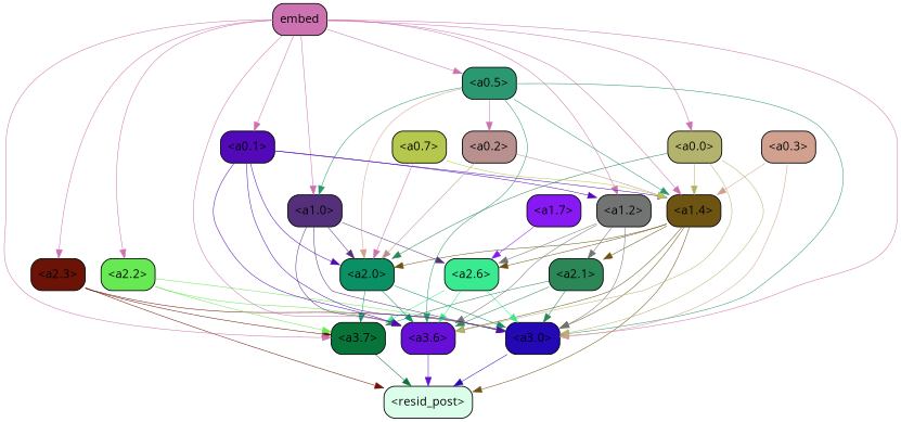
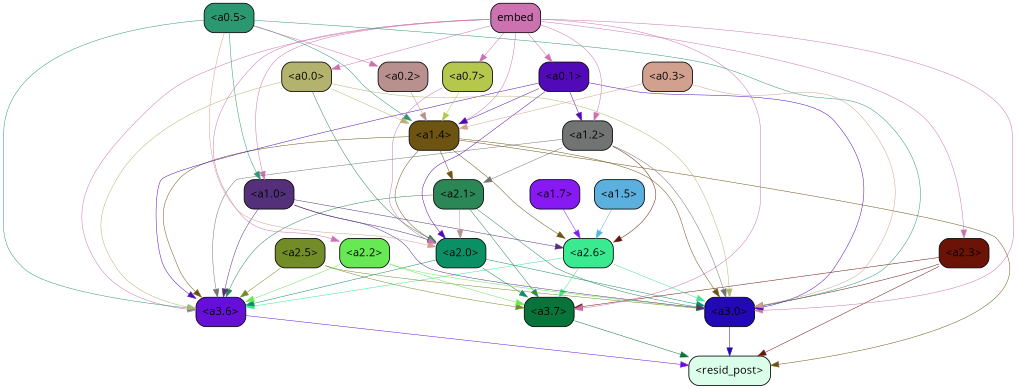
  strict digraph {
    fontname="Open Sans"
    splines=true
    node [color=black fontname="Open Sans" shape=box style="filled, rounded"]
    edge [color="#cd72b1" fontname="Open Sans" penwidth=0.6]
    "<a3.7>" [fillcolor="#08743a"]
    "<resid_post>" [fillcolor="#dbfeeb"]
    "<a3.6>" [fillcolor="#660fd7"]
    "<a3.0>" [fillcolor="#2309b5"]
    "<a2.3>" [fillcolor="#6c1307"]
    "<a1.4>" [fillcolor="#6d5412"]
    "<a2.6>" [fillcolor="#39ea91"]
    "<a2.1>" [fillcolor="#2c8757"]
    "<a2.0>" [fillcolor="#0b8f65"]
+   "<a2.5>" [fillcolor="#728c27"]
    "<a2.2>" [fillcolor="#66e953"]
    embed [fillcolor="#cd72b1"]
    "<a1.2>" [fillcolor="#717473"]
    "<a1.0>" [fillcolor="#54307a"]
    "<a0.5>" [fillcolor="#2b9871"]
    "<a0.1>" [fillcolor="#5209b8"]
    "<a0.0>" [fillcolor="#b3b36d"]
    "<a0.2>" [fillcolor="#b8908e"]
    "<a0.3>" [fillcolor="#d2a08f"]
    "<a1.7>" [fillcolor="#8719f3"]
+   "<a1.5>" [fillcolor="#5bb0dd"]
    "<a0.7>" [fillcolor="#b5c74d"]
    "<a3.7>" -> "<resid_post>" [color="#08743a"]
    "<a3.6>" -> "<resid_post>" [color="#660fd7"]
    "<a3.0>" -> "<resid_post>" [color="#2309b5"]
    "<a2.3>" -> "<a3.7>" [color="#6c1307"]
    "<a2.3>" -> "<resid_post>" [color="#6c1307"]
    "<a2.3>" -> "<a3.0>" [color="#6c1307"]
    "<a1.4>" -> "<resid_post>" [color="#6d5412"]
    "<a1.4>" -> "<a3.6>" [color="#6d5412"]
    "<a1.4>" -> "<a3.0>" [color="#6d5412"]
    "<a1.4>" -> "<a2.6>" [color="#6d5412"]
    "<a1.4>" -> "<a2.1>" [color="#6d5412"]
    "<a1.4>" -> "<a2.0>" [color="#6d5412"]
    "<a2.6>" -> "<a3.7>" [color="#39ea91"]
    "<a2.6>" -> "<a3.6>" [color="#39ea91"]
    "<a2.6>" -> "<a3.0>" [color="#39ea91"]
    "<a2.1>" -> "<a3.7>" [color="#2c8757"]
    "<a2.1>" -> "<a3.6>" [color="#2c8757"]
    "<a2.1>" -> "<a3.0>" [color="#2c8757"]
    "<a2.0>" -> "<a3.7>" [color="#0b8f65"]
    "<a2.0>" -> "<a3.6>" [color="#0b8f65"]
    "<a2.0>" -> "<a3.0>" [color="#0b8f65"]
+   "<a2.5>" -> "<a3.7>" [color="#728c27"]
+   "<a2.5>" -> "<a3.6>" [color="#728c27"]
+   "<a2.5>" -> "<a3.0>" [color="#728c27"]
    "<a2.2>" -> "<a3.7>" [color="#66e953"]
    "<a2.2>" -> "<a3.6>" [color="#66e953"]
    "<a2.2>" -> "<a3.0>" [color="#66e953"]
    embed -> "<a3.7>"
    embed -> "<a3.6>"
    embed -> "<a3.0>"
    embed -> "<a2.3>"
    embed -> "<a1.4>"
    embed -> "<a2.2>"
    embed -> "<a1.2>"
    embed -> "<a1.0>"
-   embed -> "<a0.5>"
+   embed -> "<a0.7>"
    embed -> "<a0.1>"
    embed -> "<a0.0>"
    "<a1.2>" -> "<a3.6>" [color="#717473"]
    "<a1.2>" -> "<a3.0>" [color="#717473"]
-   "<a1.2>" -> "<a2.6>" [color="#717473"]
+   "<a1.2>" -> "<a2.6>" [color="#6c1307"]
    "<a1.2>" -> "<a2.1>" [color="#717473"]
    "<a1.0>" -> "<a3.6>" [color="#54307a"]
    "<a1.0>" -> "<a3.0>" [color="#54307a"]
    "<a1.0>" -> "<a2.6>" [color="#54307a"]
    "<a1.0>" -> "<a2.0>" [color="#54307a"]
    "<a0.5>" -> "<a3.6>" [color="#2b9871"]
    "<a0.5>" -> "<a3.0>" [color="#2b9871"]
    "<a0.5>" -> "<a1.4>" [color="#2b9871"]
    "<a0.5>" -> "<a2.0>" [color="#d2a08f"]
    "<a0.5>" -> "<a1.0>" [color="#2b9871"]
    "<a0.5>" -> "<a0.2>"
    "<a0.1>" -> "<a3.6>" [color="#5209b8"]
    "<a0.1>" -> "<a3.0>" [color="#5209b8"]
    "<a0.1>" -> "<a1.4>" [color="#5209b8"]
    "<a0.1>" -> "<a2.0>" [color="#5209b8"]
    "<a0.1>" -> "<a1.2>" [color="#5209b8"]
    "<a0.0>" -> "<a3.6>" [color="#b3b36d"]
    "<a0.0>" -> "<a3.0>" [color="#b3b36d"]
    "<a0.0>" -> "<a1.4>" [color="#b3b36d"]
    "<a0.0>" -> "<a2.0>" [color="#2c8757"]
    "<a0.2>" -> "<a1.4>" [color="#b8908e"]
-   "<a0.2>" -> "<a2.0>" [color="#b8908e"]
+   "<a2.1>" -> "<a2.0>" [color="#b8908e"]
    "<a0.3>" -> "<a3.0>" [color="#d2a08f"]
    "<a0.3>" -> "<a1.4>" [color="#d2a08f"]
    "<a1.7>" -> "<a2.6>" [color="#8719f3"]
+   "<a1.5>" -> "<a2.6>" [color="#5bb0dd"]
    "<a0.7>" -> "<a1.4>" [color="#b5c74d"]
    "<a0.7>" -> "<a2.0>"
  }
